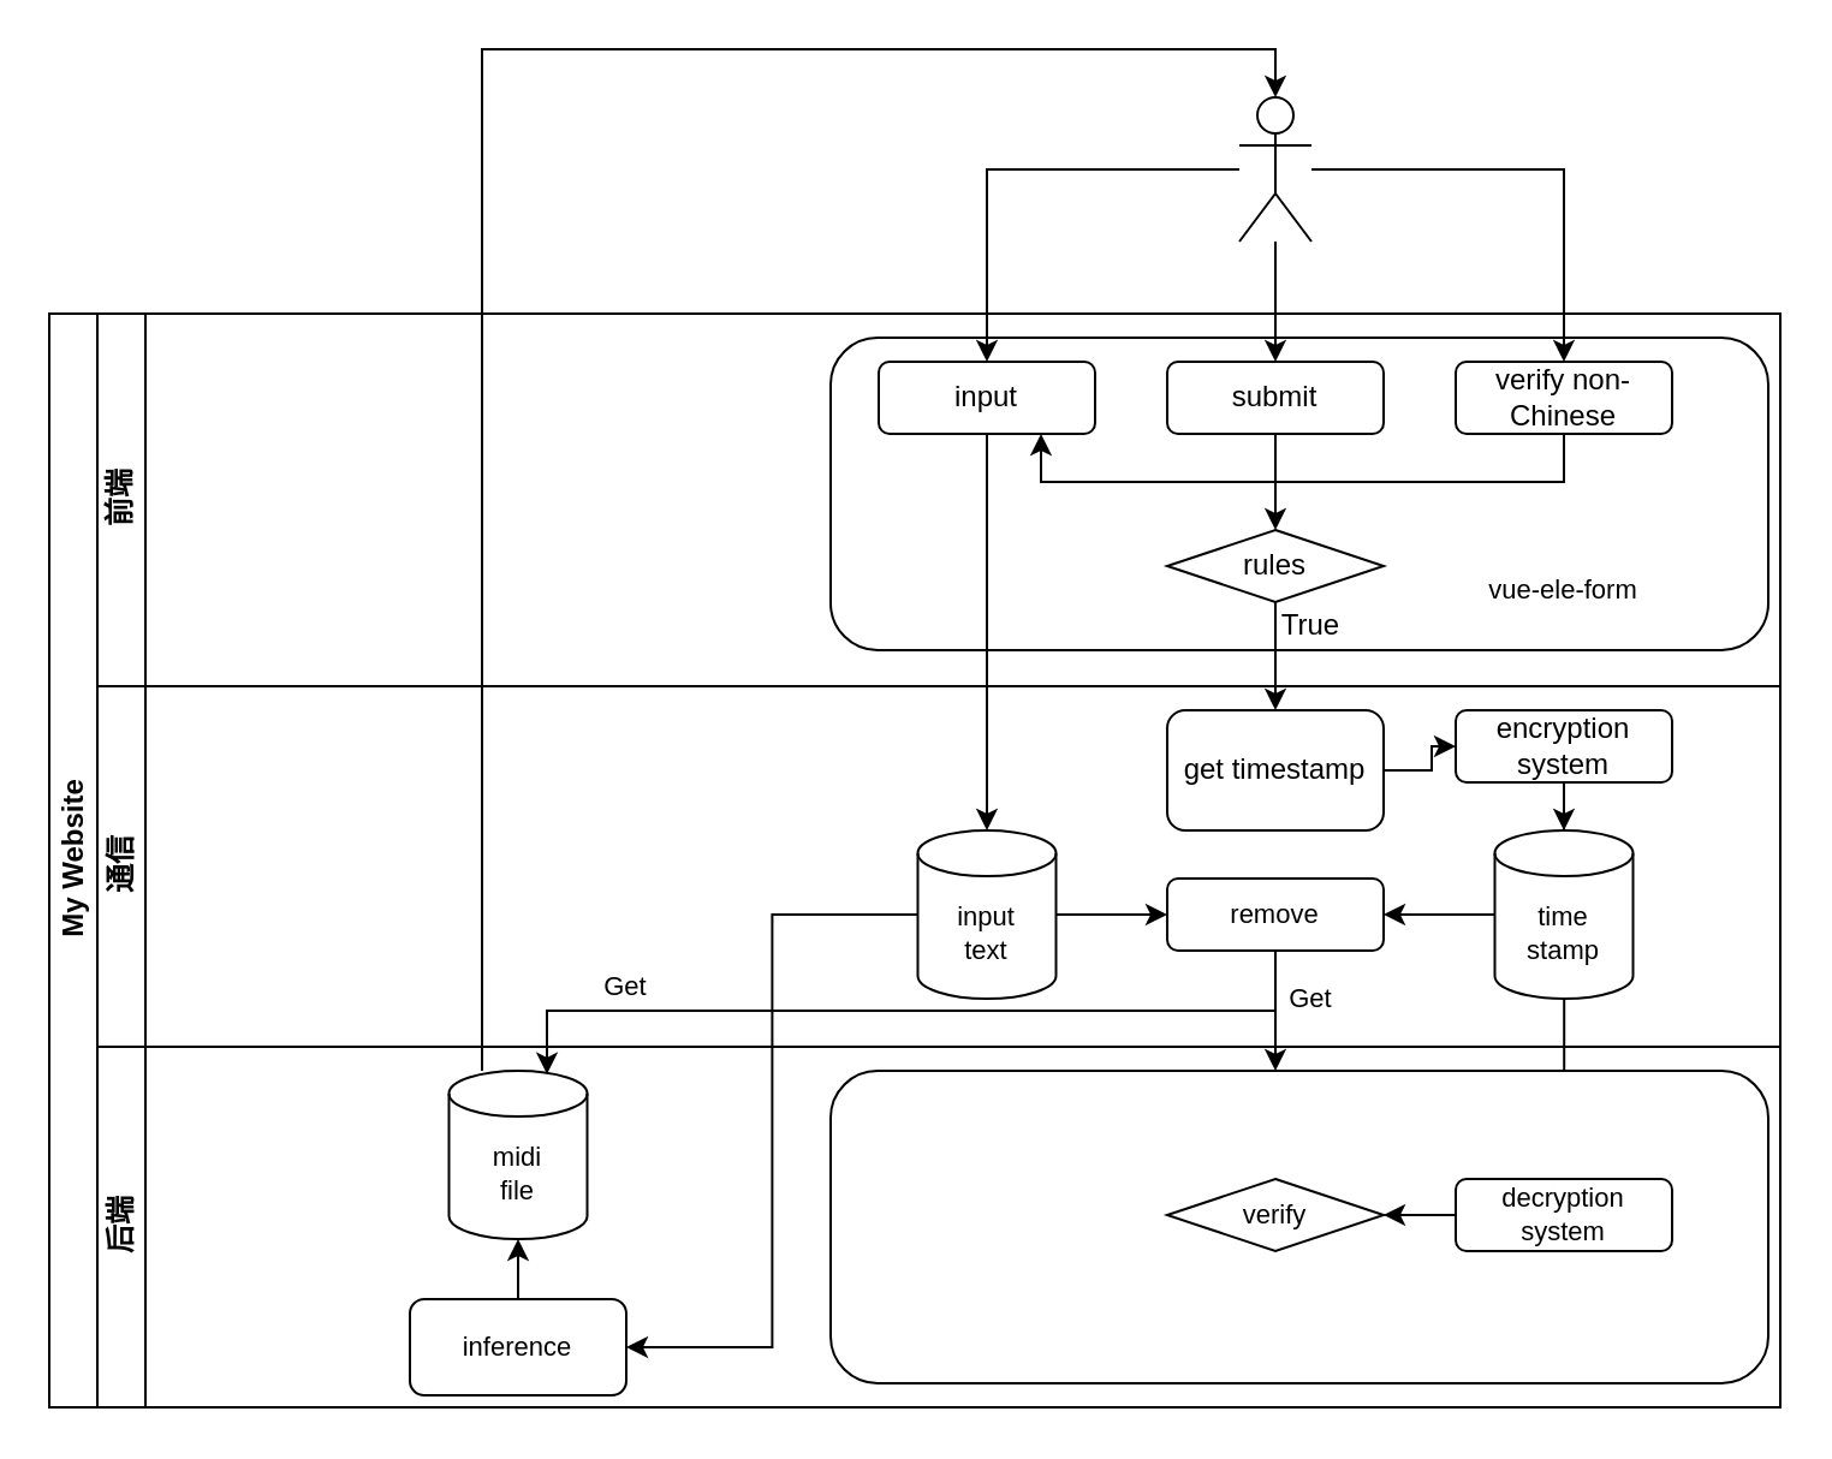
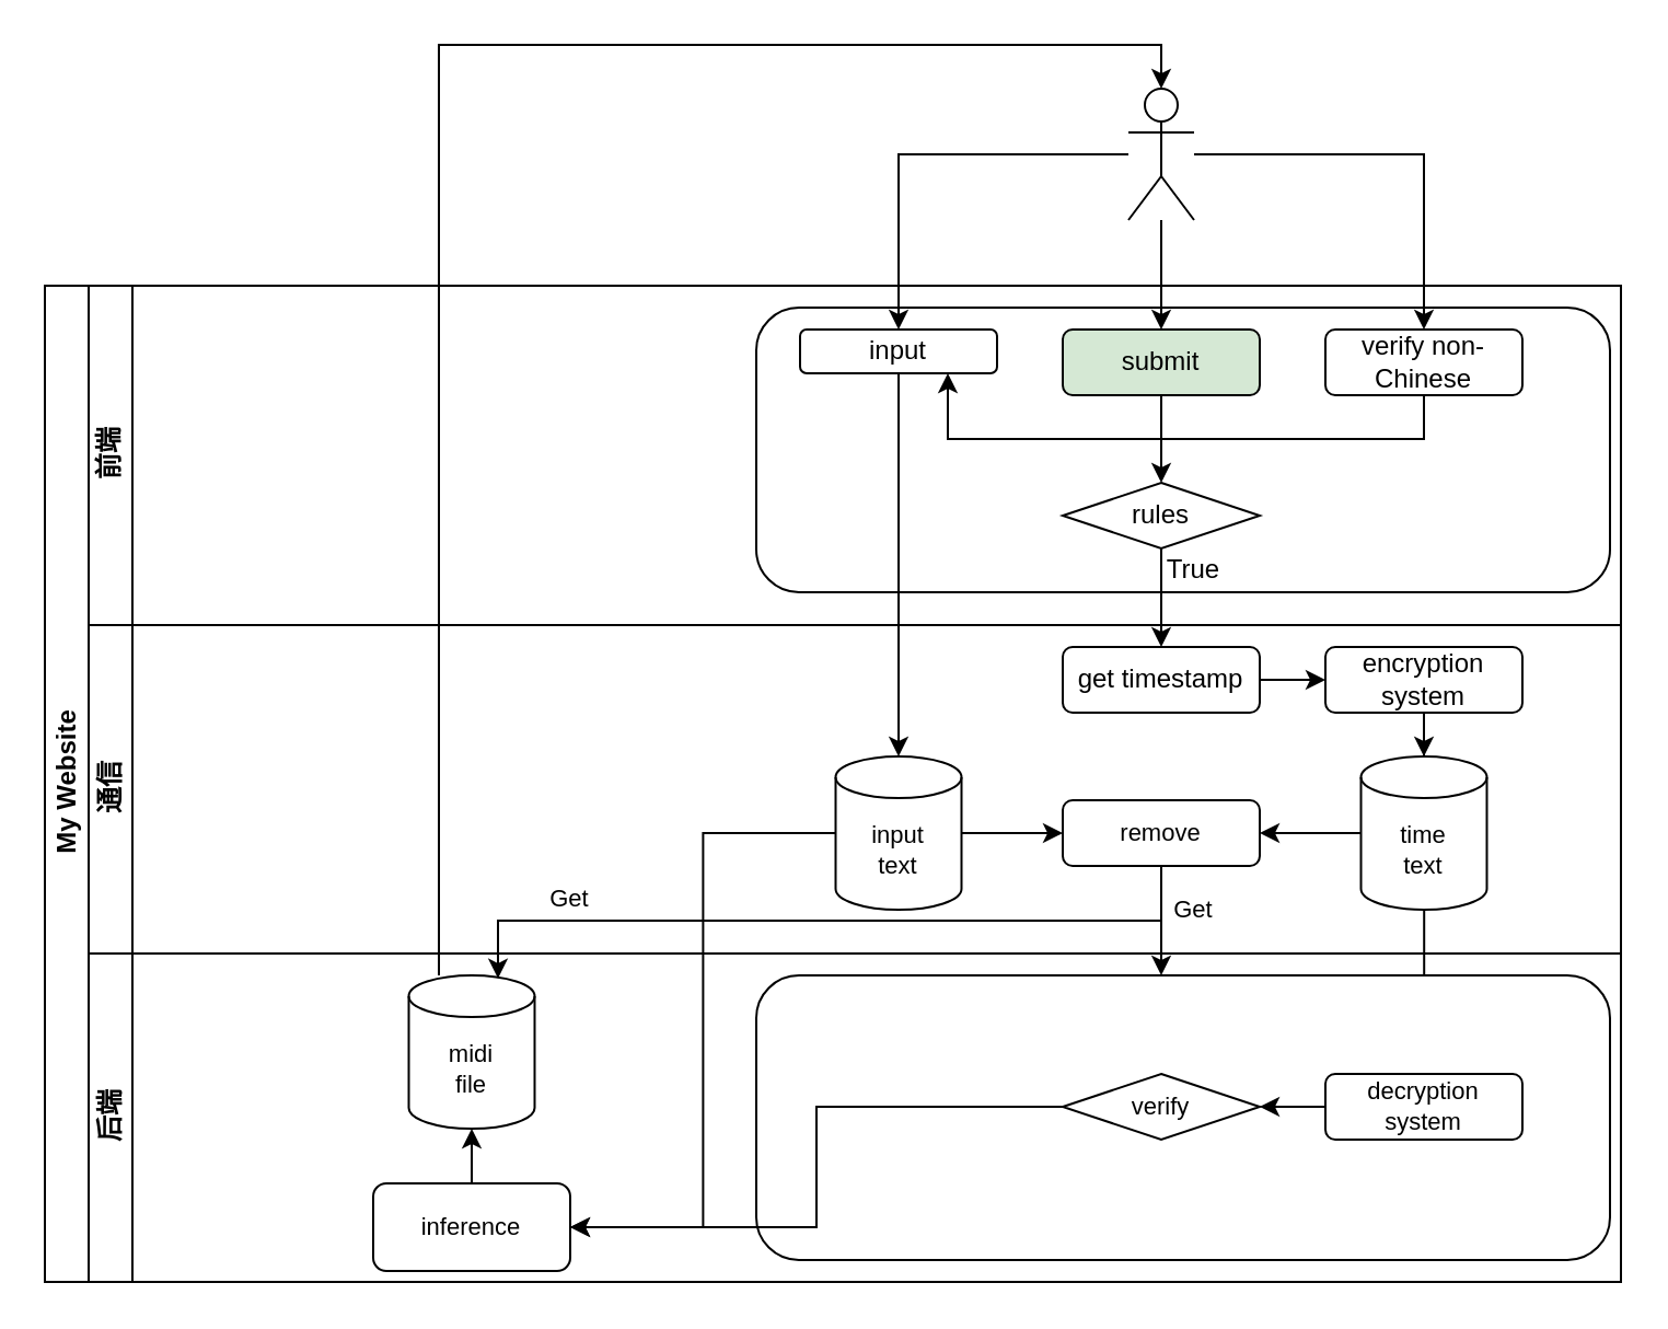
  <mxCell id="0" />
  <mxCell id="1" parent="0" />
  <mxCell id="2" value="My Website" style="swimlane;html=1;childLayout=stackLayout;resizeParent=1;resizeParentMax=0;horizontal=0;startSize=20;horizontalStack=0;" parent="1" vertex="1"><mxGeometry x="20" y="130" width="720" height="455" as="geometry" /></mxCell>
  <mxCell id="3" value="前端" style="swimlane;html=1;startSize=20;horizontal=0;" parent="2" vertex="1"><mxGeometry x="20" width="700" height="155" as="geometry" /></mxCell>
  <mxCell id="4" value="" style="rounded=1;whiteSpace=wrap;html=1;" vertex="1" parent="3"><mxGeometry x="305" y="10" width="390" height="130" as="geometry" /></mxCell>
- <mxCell id="5" value="input" style="rounded=1;whiteSpace=wrap;html=1;" vertex="1" parent="3"><mxGeometry x="325" y="20" width="90" height="30" as="geometry" /></mxCell>
+ <mxCell id="5" value="input" style="rounded=1;whiteSpace=wrap;html=1;" vertex="1" parent="3"><mxGeometry x="325" y="20" width="90" height="20" as="geometry" /></mxCell>
  <mxCell id="6" style="edgeStyle=orthogonalEdgeStyle;rounded=0;orthogonalLoop=1;jettySize=auto;html=1;" edge="1" parent="3" source="7" target="10"><mxGeometry relative="1" as="geometry" /></mxCell>
- <mxCell id="7" value="submit" style="rounded=1;whiteSpace=wrap;html=1;" vertex="1" parent="3"><mxGeometry x="445" y="20" width="90" height="30" as="geometry" /></mxCell>
+ <mxCell id="7" value="submit" style="rounded=1;whiteSpace=wrap;html=1;fillColor=#d5e8d4;" vertex="1" parent="3"><mxGeometry x="445" y="20" width="90" height="30" as="geometry" /></mxCell>
  <mxCell id="8" style="edgeStyle=orthogonalEdgeStyle;rounded=0;orthogonalLoop=1;jettySize=auto;html=1;fontSize=11;entryX=0.75;entryY=1;entryDx=0;entryDy=0;" edge="1" parent="3" source="9" target="5"><mxGeometry relative="1" as="geometry"><mxPoint x="370" y="53" as="targetPoint" /><Array as="points"><mxPoint x="610" y="70" /><mxPoint x="393" y="70" /></Array></mxGeometry></mxCell>
  <mxCell id="9" value="verify non-Chinese" style="rounded=1;whiteSpace=wrap;html=1;" vertex="1" parent="3"><mxGeometry x="565" y="20" width="90" height="30" as="geometry" /></mxCell>
  <mxCell id="10" value="rules" style="rhombus;whiteSpace=wrap;html=1;" vertex="1" parent="3"><mxGeometry x="445" y="90" width="90" height="30" as="geometry" /></mxCell>
  <mxCell id="11" value="True" style="text;html=1;strokeColor=none;fillColor=none;align=center;verticalAlign=middle;whiteSpace=wrap;rounded=0;" vertex="1" parent="3"><mxGeometry x="475" y="115" width="60" height="30" as="geometry" /></mxCell>
- <mxCell id="12" value="vue-ele-form" style="text;html=1;strokeColor=none;fillColor=none;align=center;verticalAlign=middle;whiteSpace=wrap;rounded=0;fontSize=11;" vertex="1" parent="3"><mxGeometry x="555" y="100" width="110" height="30" as="geometry" /></mxCell>
  <mxCell id="13" style="edgeStyle=orthogonalEdgeStyle;rounded=0;orthogonalLoop=1;jettySize=auto;html=1;" edge="1" parent="2" source="10" target="19"><mxGeometry relative="1" as="geometry" /></mxCell>
  <mxCell id="14" style="edgeStyle=orthogonalEdgeStyle;rounded=0;orthogonalLoop=1;jettySize=auto;html=1;entryX=0.5;entryY=0;entryDx=0;entryDy=0;entryPerimeter=0;fontSize=11;" edge="1" parent="2" source="5" target="25"><mxGeometry relative="1" as="geometry" /></mxCell>
  <mxCell id="15" style="edgeStyle=orthogonalEdgeStyle;rounded=0;orthogonalLoop=1;jettySize=auto;html=1;fontSize=11;" edge="1" parent="2" source="26"><mxGeometry relative="1" as="geometry"><mxPoint x="510" y="315" as="targetPoint" /></mxGeometry></mxCell>
  <mxCell id="16" style="edgeStyle=orthogonalEdgeStyle;rounded=0;orthogonalLoop=1;jettySize=auto;html=1;fontSize=11;" edge="1" parent="2" source="23" target="32"><mxGeometry relative="1" as="geometry" /></mxCell>
  <mxCell id="17" value="通信" style="swimlane;html=1;startSize=20;horizontal=0;" parent="2" vertex="1"><mxGeometry x="20" y="155" width="700" height="150" as="geometry" /></mxCell>
  <mxCell id="18" style="edgeStyle=orthogonalEdgeStyle;rounded=0;orthogonalLoop=1;jettySize=auto;html=1;entryX=0;entryY=0.5;entryDx=0;entryDy=0;" edge="1" parent="17" source="19" target="21"><mxGeometry relative="1" as="geometry" /></mxCell>
- <mxCell id="19" value="get timestamp" style="rounded=1;whiteSpace=wrap;html=1;" vertex="1" parent="17"><mxGeometry x="445" y="10" width="90" height="50" as="geometry" /></mxCell>
+ <mxCell id="19" value="get timestamp" style="rounded=1;whiteSpace=wrap;html=1;" vertex="1" parent="17"><mxGeometry x="445" y="10" width="90" height="30" as="geometry" /></mxCell>
  <mxCell id="20" style="edgeStyle=orthogonalEdgeStyle;rounded=0;orthogonalLoop=1;jettySize=auto;html=1;entryX=0.5;entryY=0;entryDx=0;entryDy=0;entryPerimeter=0;fontSize=11;" edge="1" parent="17" source="21" target="23"><mxGeometry relative="1" as="geometry" /></mxCell>
  <mxCell id="21" value="encryption system" style="rounded=1;whiteSpace=wrap;html=1;" vertex="1" parent="17"><mxGeometry x="565" y="10" width="90" height="30" as="geometry" /></mxCell>
  <mxCell id="22" style="edgeStyle=orthogonalEdgeStyle;rounded=0;orthogonalLoop=1;jettySize=auto;html=1;entryX=1;entryY=0.5;entryDx=0;entryDy=0;fontSize=11;" edge="1" parent="17" source="23" target="26"><mxGeometry relative="1" as="geometry" /></mxCell>
- <mxCell id="23" value="&lt;font style=&quot;font-size: 11px;&quot;&gt;time&lt;br&gt;stamp&lt;/font&gt;" style="shape=cylinder3;whiteSpace=wrap;html=1;boundedLbl=1;backgroundOutline=1;size=9.5;fontSize=6;" vertex="1" parent="17"><mxGeometry x="581.25" y="60" width="57.5" height="70" as="geometry" /></mxCell>
+ <mxCell id="23" value="&lt;font style=&quot;font-size: 11px;&quot;&gt;time&lt;br&gt;text&lt;/font&gt;" style="shape=cylinder3;whiteSpace=wrap;html=1;boundedLbl=1;backgroundOutline=1;size=9.5;fontSize=6;" vertex="1" parent="17"><mxGeometry x="581.25" y="60" width="57.5" height="70" as="geometry" /></mxCell>
  <mxCell id="24" style="edgeStyle=orthogonalEdgeStyle;rounded=0;orthogonalLoop=1;jettySize=auto;html=1;entryX=0;entryY=0.5;entryDx=0;entryDy=0;fontSize=11;" edge="1" parent="17" source="25" target="26"><mxGeometry relative="1" as="geometry" /></mxCell>
  <mxCell id="25" value="&lt;font style=&quot;font-size: 11px;&quot;&gt;input&lt;br&gt;text&lt;br&gt;&lt;/font&gt;" style="shape=cylinder3;whiteSpace=wrap;html=1;boundedLbl=1;backgroundOutline=1;size=9.5;fontSize=6;" vertex="1" parent="17"><mxGeometry x="341.25" y="60" width="57.5" height="70" as="geometry" /></mxCell>
  <mxCell id="26" value="remove" style="rounded=1;whiteSpace=wrap;html=1;fontSize=11;" vertex="1" parent="17"><mxGeometry x="445" y="80" width="90" height="30" as="geometry" /></mxCell>
  <mxCell id="27" value="Get" style="text;html=1;strokeColor=none;fillColor=none;align=center;verticalAlign=middle;whiteSpace=wrap;rounded=0;fontSize=11;" vertex="1" parent="17"><mxGeometry x="475" y="115" width="60" height="30" as="geometry" /></mxCell>
  <mxCell id="28" value="Get" style="text;html=1;strokeColor=none;fillColor=none;align=center;verticalAlign=middle;whiteSpace=wrap;rounded=0;fontSize=11;" vertex="1" parent="17"><mxGeometry x="190" y="110" width="60" height="30" as="geometry" /></mxCell>
  <mxCell id="29" value="后端" style="swimlane;html=1;startSize=20;horizontal=0;" parent="2" vertex="1"><mxGeometry x="20" y="305" width="700" height="150" as="geometry" /></mxCell>
  <mxCell id="30" value="" style="rounded=1;whiteSpace=wrap;html=1;" vertex="1" parent="29"><mxGeometry x="305" y="10" width="390" height="130" as="geometry" /></mxCell>
  <mxCell id="31" style="edgeStyle=orthogonalEdgeStyle;rounded=0;orthogonalLoop=1;jettySize=auto;html=1;entryX=1;entryY=0.5;entryDx=0;entryDy=0;fontSize=11;" edge="1" parent="29" source="32" target="34"><mxGeometry relative="1" as="geometry" /></mxCell>
  <mxCell id="32" value="decryption&lt;br&gt;system" style="rounded=1;whiteSpace=wrap;html=1;fontSize=11;" vertex="1" parent="29"><mxGeometry x="565" y="55" width="90" height="30" as="geometry" /></mxCell>
+ <mxCell id="33" style="edgeStyle=orthogonalEdgeStyle;rounded=0;orthogonalLoop=1;jettySize=auto;html=1;entryX=1;entryY=0.5;entryDx=0;entryDy=0;fontSize=11;" edge="1" parent="29" source="34" target="36"><mxGeometry relative="1" as="geometry" /></mxCell>
  <mxCell id="34" value="verify" style="rhombus;whiteSpace=wrap;html=1;fontSize=11;" vertex="1" parent="29"><mxGeometry x="445" y="55" width="90" height="30" as="geometry" /></mxCell>
  <mxCell id="35" style="edgeStyle=orthogonalEdgeStyle;rounded=0;orthogonalLoop=1;jettySize=auto;html=1;exitX=0.5;exitY=0;exitDx=0;exitDy=0;entryX=0.5;entryY=1;entryDx=0;entryDy=0;entryPerimeter=0;fontSize=11;" edge="1" parent="29" source="36" target="37"><mxGeometry relative="1" as="geometry" /></mxCell>
  <mxCell id="36" value="inference" style="rounded=1;whiteSpace=wrap;html=1;fontSize=11;" vertex="1" parent="29"><mxGeometry x="130" y="105" width="90" height="40" as="geometry" /></mxCell>
  <mxCell id="37" value="&lt;font style=&quot;font-size: 11px;&quot;&gt;midi&lt;br&gt;file&lt;br&gt;&lt;/font&gt;" style="shape=cylinder3;whiteSpace=wrap;html=1;boundedLbl=1;backgroundOutline=1;size=9.5;fontSize=6;" vertex="1" parent="29"><mxGeometry x="146.25" y="10" width="57.5" height="70" as="geometry" /></mxCell>
  <mxCell id="38" style="edgeStyle=orthogonalEdgeStyle;rounded=0;orthogonalLoop=1;jettySize=auto;html=1;entryX=1;entryY=0.5;entryDx=0;entryDy=0;fontSize=11;" edge="1" parent="2" source="25" target="36"><mxGeometry relative="1" as="geometry" /></mxCell>
  <mxCell id="39" style="edgeStyle=orthogonalEdgeStyle;rounded=0;orthogonalLoop=1;jettySize=auto;html=1;exitX=0.5;exitY=1;exitDx=0;exitDy=0;fontSize=11;entryX=0.709;entryY=0.02;entryDx=0;entryDy=0;entryPerimeter=0;" edge="1" parent="2" source="26" target="37"><mxGeometry relative="1" as="geometry"><mxPoint x="210" y="310" as="targetPoint" /></mxGeometry></mxCell>
  <mxCell id="40" style="edgeStyle=orthogonalEdgeStyle;rounded=0;orthogonalLoop=1;jettySize=auto;html=1;entryX=0.5;entryY=0;entryDx=0;entryDy=0;" edge="1" parent="1" source="43" target="5"><mxGeometry relative="1" as="geometry" /></mxCell>
  <mxCell id="41" style="edgeStyle=orthogonalEdgeStyle;rounded=0;orthogonalLoop=1;jettySize=auto;html=1;entryX=0.5;entryY=0;entryDx=0;entryDy=0;" edge="1" parent="1" source="43" target="7"><mxGeometry relative="1" as="geometry" /></mxCell>
  <mxCell id="42" style="edgeStyle=orthogonalEdgeStyle;rounded=0;orthogonalLoop=1;jettySize=auto;html=1;" edge="1" parent="1" source="43" target="9"><mxGeometry relative="1" as="geometry" /></mxCell>
  <mxCell id="43" value="" style="shape=umlActor;verticalLabelPosition=bottom;verticalAlign=top;html=1;outlineConnect=0;" vertex="1" parent="1"><mxGeometry x="515" y="40" width="30" height="60" as="geometry" /></mxCell>
  <mxCell id="44" style="edgeStyle=orthogonalEdgeStyle;rounded=0;orthogonalLoop=1;jettySize=auto;html=1;entryX=0.5;entryY=0;entryDx=0;entryDy=0;entryPerimeter=0;fontSize=11;" edge="1" parent="1" source="37" target="43"><mxGeometry relative="1" as="geometry"><Array as="points"><mxPoint x="200" y="20" /><mxPoint x="530" y="20" /></Array></mxGeometry></mxCell>
